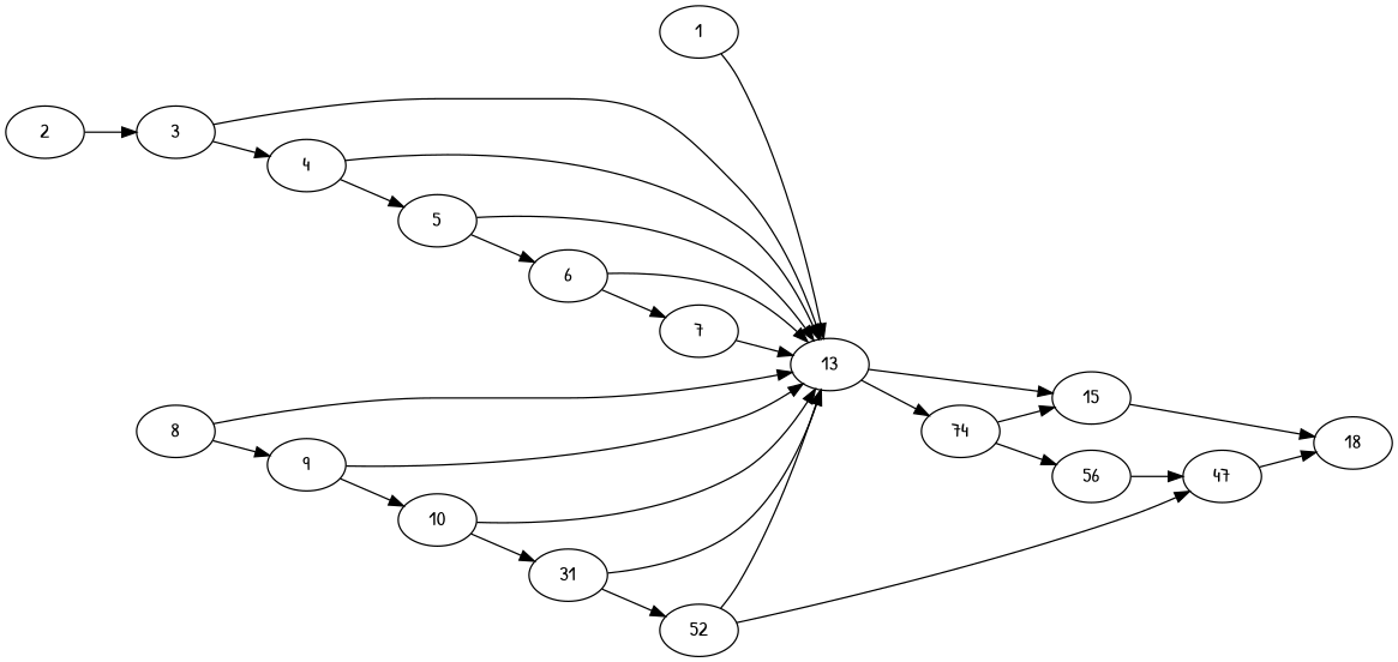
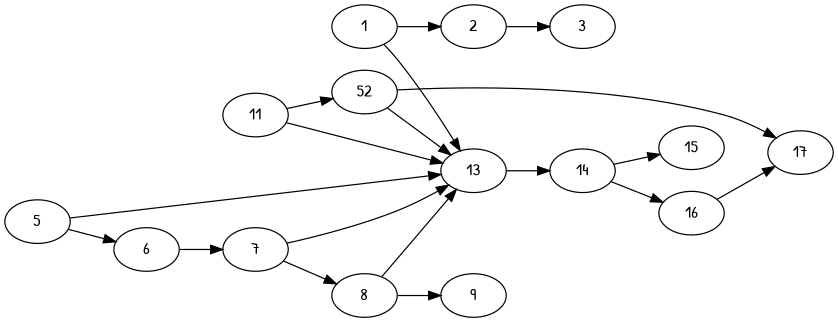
  digraph {
    fontname="Patrick Hand"
    rankdir=LR
    node [fontname="Patrick Hand"]
    edge [fontname="Patrick Hand"]
    1
    13
    2
-   14 [label=74]
+   14
    15
    3
-   4
    5
    6
    7
    8
    9
-   10
-   11 [label=31]
+   11
    n15 [label=52]
-   17 [label=47]
-   18
-   16 [label=56]
+   17
+   16
    1 -> 13
+   1 -> 2
    13 -> 14
-   13 -> 15
    2 -> 3
    14 -> 15
    14 -> 16
-   15 -> 18
-   3 -> 13
-   3 -> 4
-   4 -> 13
-   4 -> 5
    5 -> 13
    5 -> 6
-   6 -> 13
    6 -> 7
    7 -> 13
+   7 -> 8
    8 -> 13
    8 -> 9
-   9 -> 13
-   9 -> 10
-   10 -> 13
-   10 -> 11
    11 -> 13
    11 -> n15
    n15 -> 13
    n15 -> 17
-   17 -> 18
    16 -> 17
  }
